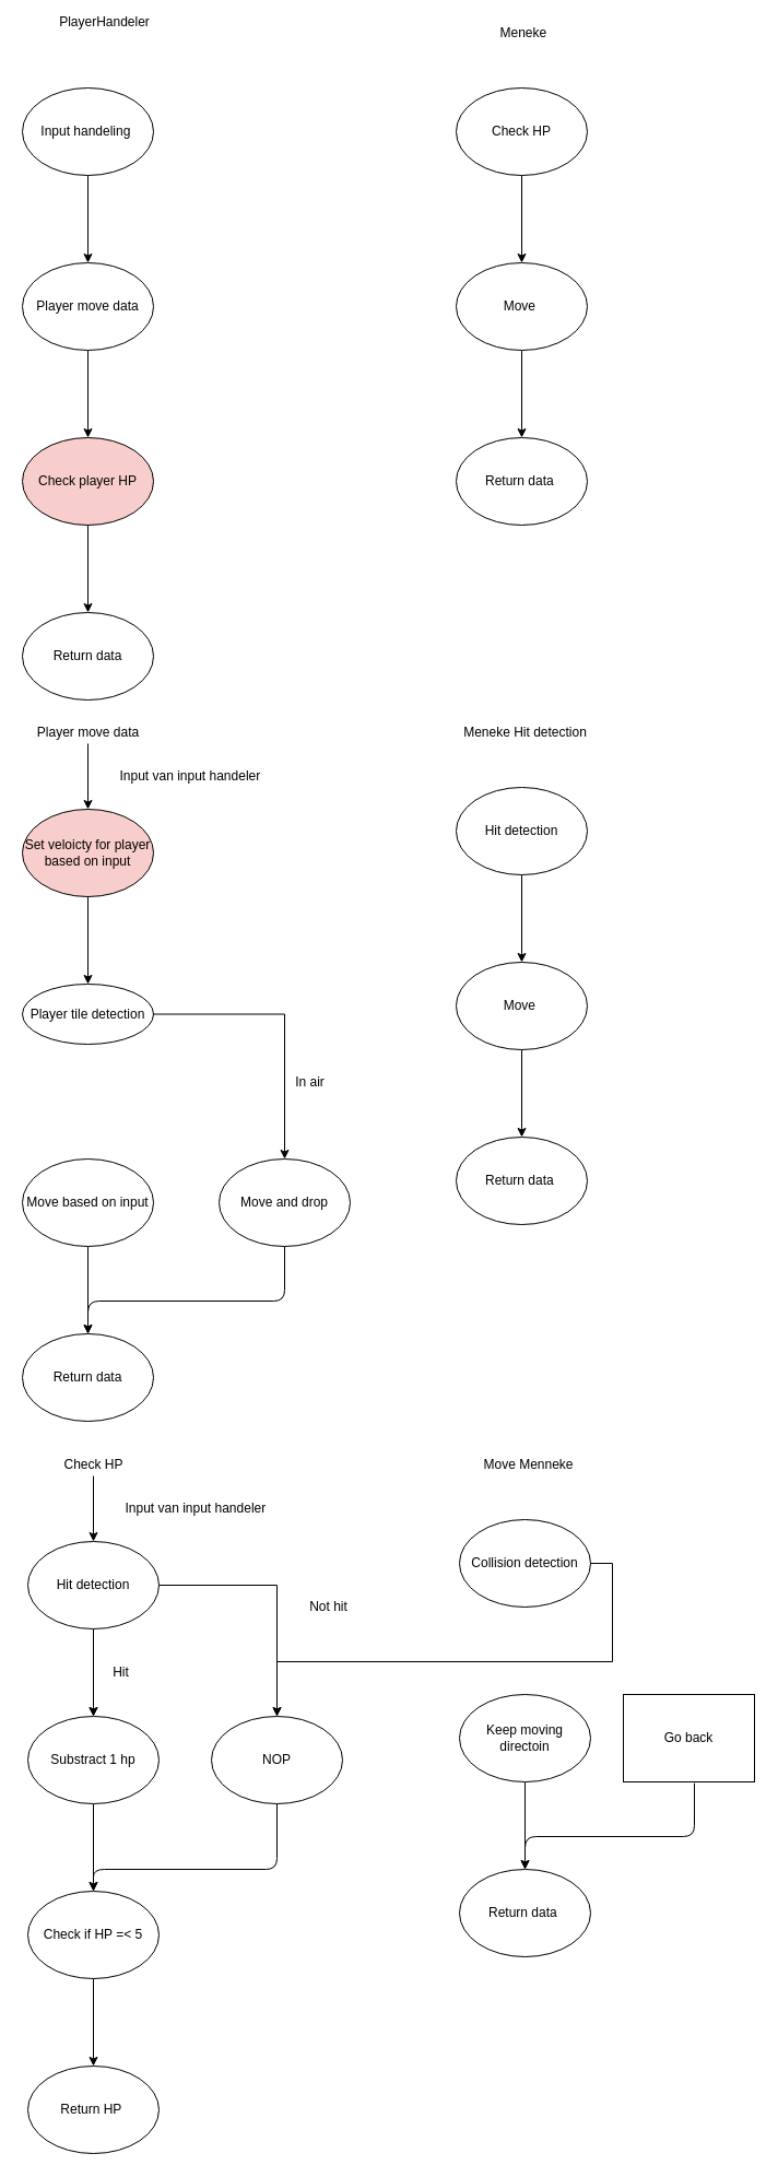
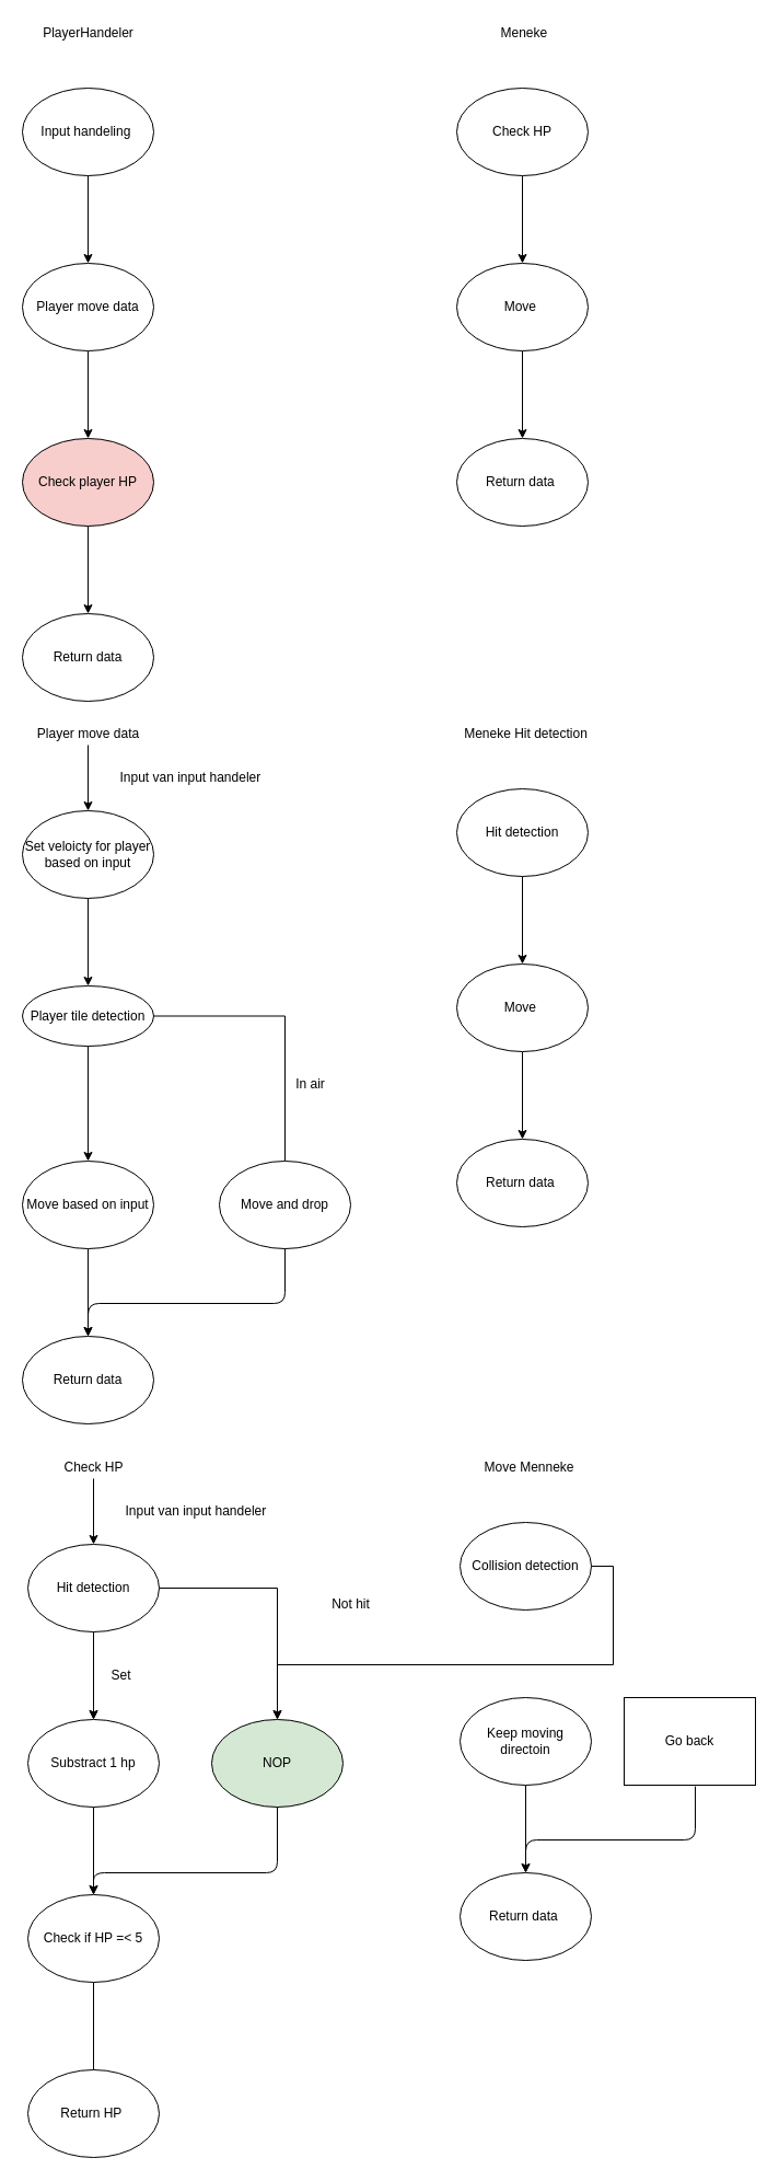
  <mxCell id="0" />
  <mxCell id="1" parent="0" />
  <mxCell id="2" value="" style="edgeStyle=orthogonalEdgeStyle;rounded=0;orthogonalLoop=1;jettySize=auto;html=1;" edge="1" parent="1" source="3" target="6"><mxGeometry relative="1" as="geometry" /></mxCell>
  <mxCell id="3" value="Input handeling&amp;nbsp;" style="ellipse;whiteSpace=wrap;html=1;" vertex="1" parent="1"><mxGeometry x="20" y="80" width="120" height="80" as="geometry" /></mxCell>
- <mxCell id="4" value="PlayerHandeler" style="text;html=1;align=center;verticalAlign=middle;resizable=0;points=[];autosize=1;" vertex="1" parent="1"><mxGeometry x="45" y="10" width="100" height="20" as="geometry" /></mxCell>
+ <mxCell id="4" value="PlayerHandeler" style="text;html=1;align=center;verticalAlign=middle;resizable=0;points=[];autosize=1;" vertex="1" parent="1"><mxGeometry x="30" y="20" width="100" height="20" as="geometry" /></mxCell>
  <mxCell id="5" value="" style="edgeStyle=orthogonalEdgeStyle;rounded=0;orthogonalLoop=1;jettySize=auto;html=1;" edge="1" parent="1" source="6" target="8"><mxGeometry relative="1" as="geometry" /></mxCell>
  <mxCell id="6" value="Player move data" style="ellipse;whiteSpace=wrap;html=1;" vertex="1" parent="1"><mxGeometry x="20" y="240" width="120" height="80" as="geometry" /></mxCell>
  <mxCell id="7" value="" style="edgeStyle=orthogonalEdgeStyle;rounded=0;orthogonalLoop=1;jettySize=auto;html=1;" edge="1" parent="1" source="8" target="15"><mxGeometry relative="1" as="geometry" /></mxCell>
  <mxCell id="8" value="Check player HP" style="ellipse;whiteSpace=wrap;html=1;fillColor=#f8cecc;" vertex="1" parent="1"><mxGeometry x="20" y="400" width="120" height="80" as="geometry" /></mxCell>
  <mxCell id="9" value="" style="edgeStyle=orthogonalEdgeStyle;rounded=0;orthogonalLoop=1;jettySize=auto;html=1;" edge="1" parent="1" source="10" target="12"><mxGeometry relative="1" as="geometry" /></mxCell>
  <mxCell id="10" value="Check HP" style="ellipse;whiteSpace=wrap;html=1;" vertex="1" parent="1"><mxGeometry x="417" y="80" width="120" height="80" as="geometry" /></mxCell>
  <mxCell id="11" value="" style="edgeStyle=orthogonalEdgeStyle;rounded=0;orthogonalLoop=1;jettySize=auto;html=1;" edge="1" parent="1" source="12" target="13"><mxGeometry relative="1" as="geometry" /></mxCell>
  <mxCell id="12" value="Move&amp;nbsp;" style="ellipse;whiteSpace=wrap;html=1;" vertex="1" parent="1"><mxGeometry x="417" y="240" width="120" height="80" as="geometry" /></mxCell>
  <mxCell id="13" value="Return data&amp;nbsp;" style="ellipse;whiteSpace=wrap;html=1;" vertex="1" parent="1"><mxGeometry x="417" y="400" width="120" height="80" as="geometry" /></mxCell>
  <mxCell id="14" value="Meneke&amp;nbsp;" style="text;html=1;align=center;verticalAlign=middle;resizable=0;points=[];autosize=1;" vertex="1" parent="1"><mxGeometry x="450" y="20" width="60" height="20" as="geometry" /></mxCell>
  <mxCell id="15" value="Return data" style="ellipse;whiteSpace=wrap;html=1;" vertex="1" parent="1"><mxGeometry x="20" y="560" width="120" height="80" as="geometry" /></mxCell>
  <mxCell id="16" value="Player move data" style="text;html=1;align=center;verticalAlign=middle;resizable=0;points=[];autosize=1;" vertex="1" parent="1"><mxGeometry x="25" y="660" width="110" height="20" as="geometry" /></mxCell>
  <mxCell id="17" value="" style="edgeStyle=orthogonalEdgeStyle;rounded=0;orthogonalLoop=1;jettySize=auto;html=1;" edge="1" parent="1" source="18" target="20"><mxGeometry relative="1" as="geometry" /></mxCell>
- <mxCell id="18" value="Set veloicty for player based on input" style="ellipse;whiteSpace=wrap;html=1;fillColor=#f8cecc;" vertex="1" parent="1"><mxGeometry x="20" y="740" width="120" height="80" as="geometry" /></mxCell>
+ <mxCell id="18" value="Set veloicty for player based on input" style="ellipse;whiteSpace=wrap;html=1;" vertex="1" parent="1"><mxGeometry x="20" y="740" width="120" height="80" as="geometry" /></mxCell>
+ <mxCell id="19" value="" style="edgeStyle=orthogonalEdgeStyle;rounded=0;orthogonalLoop=1;jettySize=auto;html=1;" edge="1" parent="1" source="20" target="22"><mxGeometry relative="1" as="geometry" /></mxCell>
  <mxCell id="20" value="Player tile detection" style="ellipse;whiteSpace=wrap;html=1;" vertex="1" parent="1"><mxGeometry x="20" y="900" width="120" height="55" as="geometry" /></mxCell>
  <mxCell id="21" value="" style="edgeStyle=orthogonalEdgeStyle;rounded=0;orthogonalLoop=1;jettySize=auto;html=1;" edge="1" parent="1" source="22" target="23"><mxGeometry relative="1" as="geometry" /></mxCell>
  <mxCell id="22" value="Move based on input" style="ellipse;whiteSpace=wrap;html=1;" vertex="1" parent="1"><mxGeometry x="20" y="1060" width="120" height="80" as="geometry" /></mxCell>
  <mxCell id="23" value="Return data" style="ellipse;whiteSpace=wrap;html=1;" vertex="1" parent="1"><mxGeometry x="20" y="1220" width="120" height="80" as="geometry" /></mxCell>
  <mxCell id="24" value="" style="endArrow=classic;html=1;entryX=0.5;entryY=0;entryDx=0;entryDy=0;" edge="1" parent="1" source="16" target="18"><mxGeometry width="50" height="50" relative="1" as="geometry"><mxPoint x="0" y="720" as="sourcePoint" /><mxPoint x="50" y="670" as="targetPoint" /></mxGeometry></mxCell>
  <mxCell id="25" value="Input van input handeler&amp;nbsp;" style="text;html=1;align=center;verticalAlign=middle;resizable=0;points=[];autosize=1;" vertex="1" parent="1"><mxGeometry x="100" y="700" width="150" height="20" as="geometry" /></mxCell>
- <mxCell id="26" value="" style="edgeStyle=orthogonalEdgeStyle;rounded=0;orthogonalLoop=1;jettySize=auto;html=1;exitX=1;exitY=0.5;exitDx=0;exitDy=0;entryX=0.5;entryY=0;entryDx=0;entryDy=0;" edge="1" parent="1" source="20" target="27"><mxGeometry relative="1" as="geometry"><mxPoint x="90" y="990" as="sourcePoint" /><mxPoint x="250" y="940" as="targetPoint" /></mxGeometry></mxCell>
+ <mxCell id="26" value="" style="edgeStyle=orthogonalEdgeStyle;rounded=0;orthogonalLoop=1;jettySize=auto;html=1;exitX=1;exitY=0.5;exitDx=0;exitDy=0;entryX=0.5;entryY=0;entryDx=0;entryDy=0;endArrow=none;" edge="1" parent="1" source="20" target="27"><mxGeometry relative="1" as="geometry"><mxPoint x="90" y="990" as="sourcePoint" /><mxPoint x="250" y="940" as="targetPoint" /></mxGeometry></mxCell>
  <mxCell id="27" value="Move and drop" style="ellipse;whiteSpace=wrap;html=1;" vertex="1" parent="1"><mxGeometry x="200" y="1060" width="120" height="80" as="geometry" /></mxCell>
  <mxCell id="28" value="In air" style="text;html=1;align=center;verticalAlign=middle;resizable=0;points=[];autosize=1;" vertex="1" parent="1"><mxGeometry x="263" y="980" width="40" height="20" as="geometry" /></mxCell>
  <mxCell id="29" value="" style="endArrow=classic;html=1;exitX=0.5;exitY=1;exitDx=0;exitDy=0;entryX=0.5;entryY=0;entryDx=0;entryDy=0;" edge="1" parent="1" source="27" target="23"><mxGeometry width="50" height="50" relative="1" as="geometry"><mxPoint x="0" y="990" as="sourcePoint" /><mxPoint x="50" y="940" as="targetPoint" /><Array as="points"><mxPoint x="260" y="1190" /><mxPoint x="80" y="1190" /></Array></mxGeometry></mxCell>
  <mxCell id="30" value="Check HP" style="text;html=1;align=center;verticalAlign=middle;resizable=0;points=[];autosize=1;" vertex="1" parent="1"><mxGeometry x="50" y="1330" width="70" height="20" as="geometry" /></mxCell>
  <mxCell id="31" value="" style="edgeStyle=orthogonalEdgeStyle;rounded=0;orthogonalLoop=1;jettySize=auto;html=1;" edge="1" parent="1" source="33" target="37"><mxGeometry relative="1" as="geometry" /></mxCell>
  <mxCell id="32" value="" style="edgeStyle=orthogonalEdgeStyle;rounded=0;orthogonalLoop=1;jettySize=auto;html=1;" edge="1" parent="1" source="33" target="37"><mxGeometry relative="1" as="geometry" /></mxCell>
  <mxCell id="33" value="Hit detection" style="ellipse;whiteSpace=wrap;html=1;" vertex="1" parent="1"><mxGeometry x="25" y="1410" width="120" height="80" as="geometry" /></mxCell>
  <mxCell id="34" value="" style="endArrow=classic;html=1;entryX=0.5;entryY=0;entryDx=0;entryDy=0;" edge="1" parent="1" source="30" target="33"><mxGeometry width="50" height="50" relative="1" as="geometry"><mxPoint x="5" y="1390" as="sourcePoint" /><mxPoint x="55" y="1340" as="targetPoint" /></mxGeometry></mxCell>
  <mxCell id="35" value="Input van input handeler&amp;nbsp;" style="text;html=1;align=center;verticalAlign=middle;resizable=0;points=[];autosize=1;" vertex="1" parent="1"><mxGeometry x="105" y="1370" width="150" height="20" as="geometry" /></mxCell>
  <mxCell id="36" value="" style="edgeStyle=orthogonalEdgeStyle;rounded=0;orthogonalLoop=1;jettySize=auto;html=1;" edge="1" parent="1" source="37" target="41"><mxGeometry relative="1" as="geometry" /></mxCell>
  <mxCell id="37" value="Substract 1 hp" style="ellipse;whiteSpace=wrap;html=1;" vertex="1" parent="1"><mxGeometry x="25" y="1570" width="120" height="80" as="geometry" /></mxCell>
- <mxCell id="38" value="NOP" style="ellipse;whiteSpace=wrap;html=1;" vertex="1" parent="1"><mxGeometry x="193" y="1570" width="120" height="80" as="geometry" /></mxCell>
+ <mxCell id="38" value="NOP" style="ellipse;whiteSpace=wrap;html=1;fillColor=#d5e8d4;" vertex="1" parent="1"><mxGeometry x="193" y="1570" width="120" height="80" as="geometry" /></mxCell>
  <mxCell id="39" value="" style="edgeStyle=orthogonalEdgeStyle;rounded=0;orthogonalLoop=1;jettySize=auto;html=1;exitX=1;exitY=0.5;exitDx=0;exitDy=0;entryX=0.5;entryY=0;entryDx=0;entryDy=0;" edge="1" parent="1" source="33" target="38"><mxGeometry relative="1" as="geometry"><mxPoint x="95" y="1500" as="sourcePoint" /><mxPoint x="95" y="1580" as="targetPoint" /></mxGeometry></mxCell>
- <mxCell id="40" value="" style="edgeStyle=orthogonalEdgeStyle;rounded=0;orthogonalLoop=1;jettySize=auto;html=1;" edge="1" parent="1" source="41" target="43"><mxGeometry relative="1" as="geometry" /></mxCell>
+ <mxCell id="40" value="" style="edgeStyle=orthogonalEdgeStyle;rounded=0;orthogonalLoop=1;jettySize=auto;html=1;endArrow=none;" edge="1" parent="1" source="41" target="43"><mxGeometry relative="1" as="geometry" /></mxCell>
  <mxCell id="41" value="Check if HP =&amp;lt; 5" style="ellipse;whiteSpace=wrap;html=1;" vertex="1" parent="1"><mxGeometry x="25" y="1730" width="120" height="80" as="geometry" /></mxCell>
  <mxCell id="42" value="" style="endArrow=classic;html=1;exitX=0.5;exitY=1;exitDx=0;exitDy=0;entryX=0.5;entryY=0;entryDx=0;entryDy=0;" edge="1" parent="1" source="38" target="41"><mxGeometry width="50" height="50" relative="1" as="geometry"><mxPoint x="360" y="1710" as="sourcePoint" /><mxPoint x="90" y="1730" as="targetPoint" /><Array as="points"><mxPoint x="253" y="1710" /><mxPoint x="85" y="1710" /></Array></mxGeometry></mxCell>
  <mxCell id="43" value="Return HP&amp;nbsp;" style="ellipse;whiteSpace=wrap;html=1;" vertex="1" parent="1"><mxGeometry x="25" y="1890" width="120" height="80" as="geometry" /></mxCell>
- <mxCell id="44" value="Not hit" style="text;html=1;align=center;verticalAlign=middle;resizable=0;points=[];autosize=1;" vertex="1" parent="1"><mxGeometry x="275" y="1460" width="50" height="20" as="geometry" /></mxCell>
- <mxCell id="45" value="Hit" style="text;html=1;align=center;verticalAlign=middle;resizable=0;points=[];autosize=1;" vertex="1" parent="1"><mxGeometry x="95" y="1520" width="30" height="20" as="geometry" /></mxCell>
+ <mxCell id="44" value="Not hit" style="text;html=1;align=center;verticalAlign=middle;resizable=0;points=[];autosize=1;" vertex="1" parent="1"><mxGeometry x="295" y="1455" width="50" height="20" as="geometry" /></mxCell>
+ <mxCell id="45" value="Set" style="text;html=1;align=center;verticalAlign=middle;resizable=0;points=[];autosize=1;" vertex="1" parent="1"><mxGeometry x="95" y="1520" width="30" height="20" as="geometry" /></mxCell>
  <mxCell id="46" value="Collision detection" style="ellipse;whiteSpace=wrap;html=1;" vertex="1" parent="1"><mxGeometry x="420" y="1390" width="120" height="80" as="geometry" /></mxCell>
  <mxCell id="47" value="" style="edgeStyle=orthogonalEdgeStyle;rounded=0;orthogonalLoop=1;jettySize=auto;html=1;" edge="1" parent="1" source="48" target="49"><mxGeometry relative="1" as="geometry" /></mxCell>
  <mxCell id="48" value="Keep moving directoin" style="ellipse;whiteSpace=wrap;html=1;" vertex="1" parent="1"><mxGeometry x="420" y="1550" width="120" height="80" as="geometry" /></mxCell>
  <mxCell id="49" value="Return data&amp;nbsp;" style="ellipse;whiteSpace=wrap;html=1;" vertex="1" parent="1"><mxGeometry x="420" y="1710" width="120" height="80" as="geometry" /></mxCell>
  <mxCell id="50" value="Move Menneke" style="text;html=1;align=center;verticalAlign=middle;resizable=0;points=[];autosize=1;" vertex="1" parent="1"><mxGeometry x="433" y="1330" width="100" height="20" as="geometry" /></mxCell>
  <mxCell id="51" value="Go back" style="whiteSpace=wrap;html=1;rounded=0;" vertex="1" parent="1"><mxGeometry x="570" y="1550" width="120" height="80" as="geometry" /></mxCell>
  <mxCell id="52" value="" style="edgeStyle=orthogonalEdgeStyle;rounded=0;orthogonalLoop=1;jettySize=auto;html=1;exitX=1;exitY=0.5;exitDx=0;exitDy=0;" edge="1" parent="1" source="46" target="38"><mxGeometry relative="1" as="geometry"><mxPoint x="490" y="1640" as="sourcePoint" /><mxPoint x="490" y="1720" as="targetPoint" /></mxGeometry></mxCell>
  <mxCell id="53" value="" style="endArrow=classic;html=1;exitX=0.542;exitY=1.014;exitDx=0;exitDy=0;exitPerimeter=0;entryX=0.5;entryY=0;entryDx=0;entryDy=0;" edge="1" parent="1" source="51" target="49"><mxGeometry width="50" height="50" relative="1" as="geometry"><mxPoint x="620" y="1730" as="sourcePoint" /><mxPoint x="670" y="1680" as="targetPoint" /><Array as="points"><mxPoint x="635" y="1680" /><mxPoint x="480" y="1680" /></Array></mxGeometry></mxCell>
  <mxCell id="54" value="" style="edgeStyle=orthogonalEdgeStyle;rounded=0;orthogonalLoop=1;jettySize=auto;html=1;" edge="1" parent="1" source="55" target="57"><mxGeometry relative="1" as="geometry" /></mxCell>
  <mxCell id="55" value="Hit detection" style="ellipse;whiteSpace=wrap;html=1;" vertex="1" parent="1"><mxGeometry x="417" y="720" width="120" height="80" as="geometry" /></mxCell>
  <mxCell id="56" value="" style="edgeStyle=orthogonalEdgeStyle;rounded=0;orthogonalLoop=1;jettySize=auto;html=1;" edge="1" parent="1" source="57" target="58"><mxGeometry relative="1" as="geometry" /></mxCell>
  <mxCell id="57" value="Move&amp;nbsp;" style="ellipse;whiteSpace=wrap;html=1;" vertex="1" parent="1"><mxGeometry x="417" y="880" width="120" height="80" as="geometry" /></mxCell>
  <mxCell id="58" value="Return data&amp;nbsp;" style="ellipse;whiteSpace=wrap;html=1;" vertex="1" parent="1"><mxGeometry x="417" y="1040" width="120" height="80" as="geometry" /></mxCell>
  <mxCell id="59" value="Meneke Hit detection" style="text;html=1;align=center;verticalAlign=middle;resizable=0;points=[];autosize=1;" vertex="1" parent="1"><mxGeometry x="415" y="660" width="130" height="20" as="geometry" /></mxCell>
